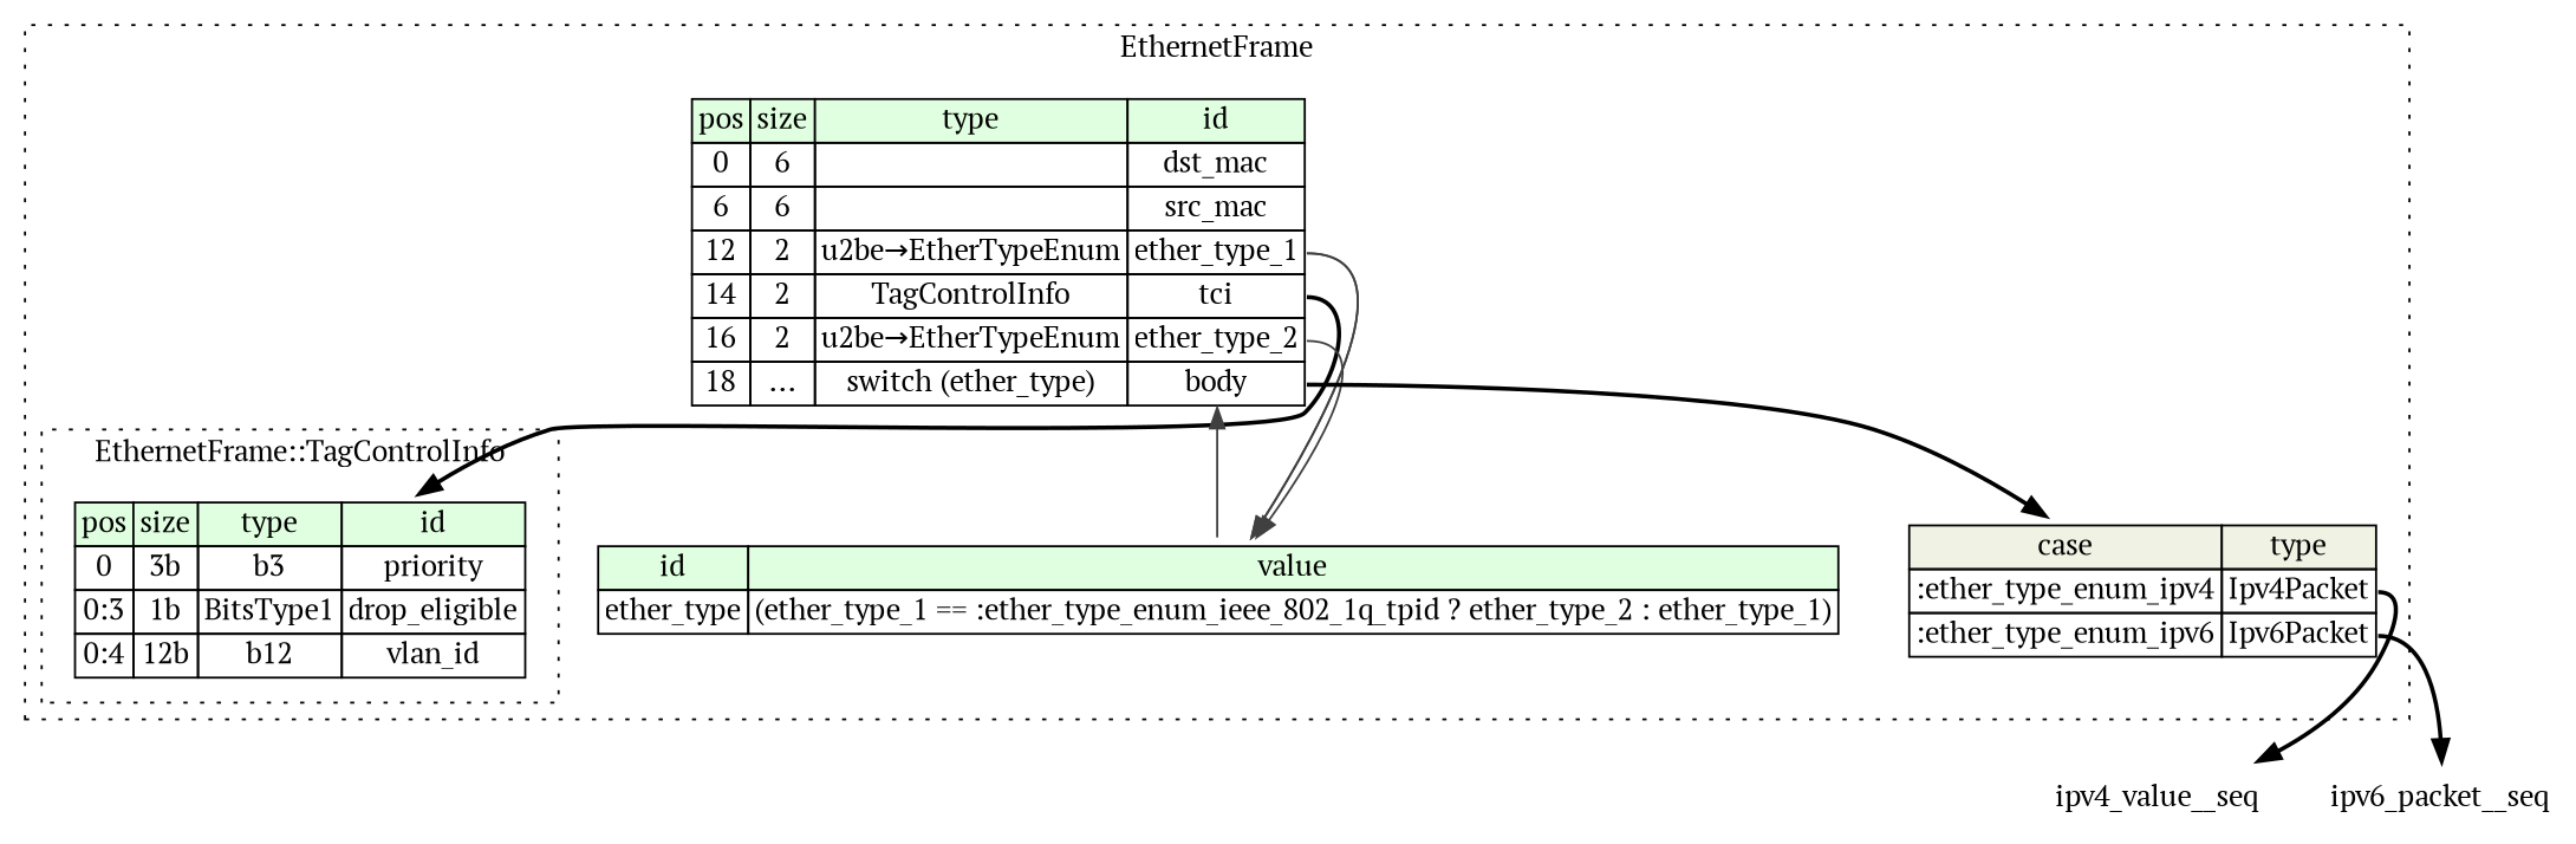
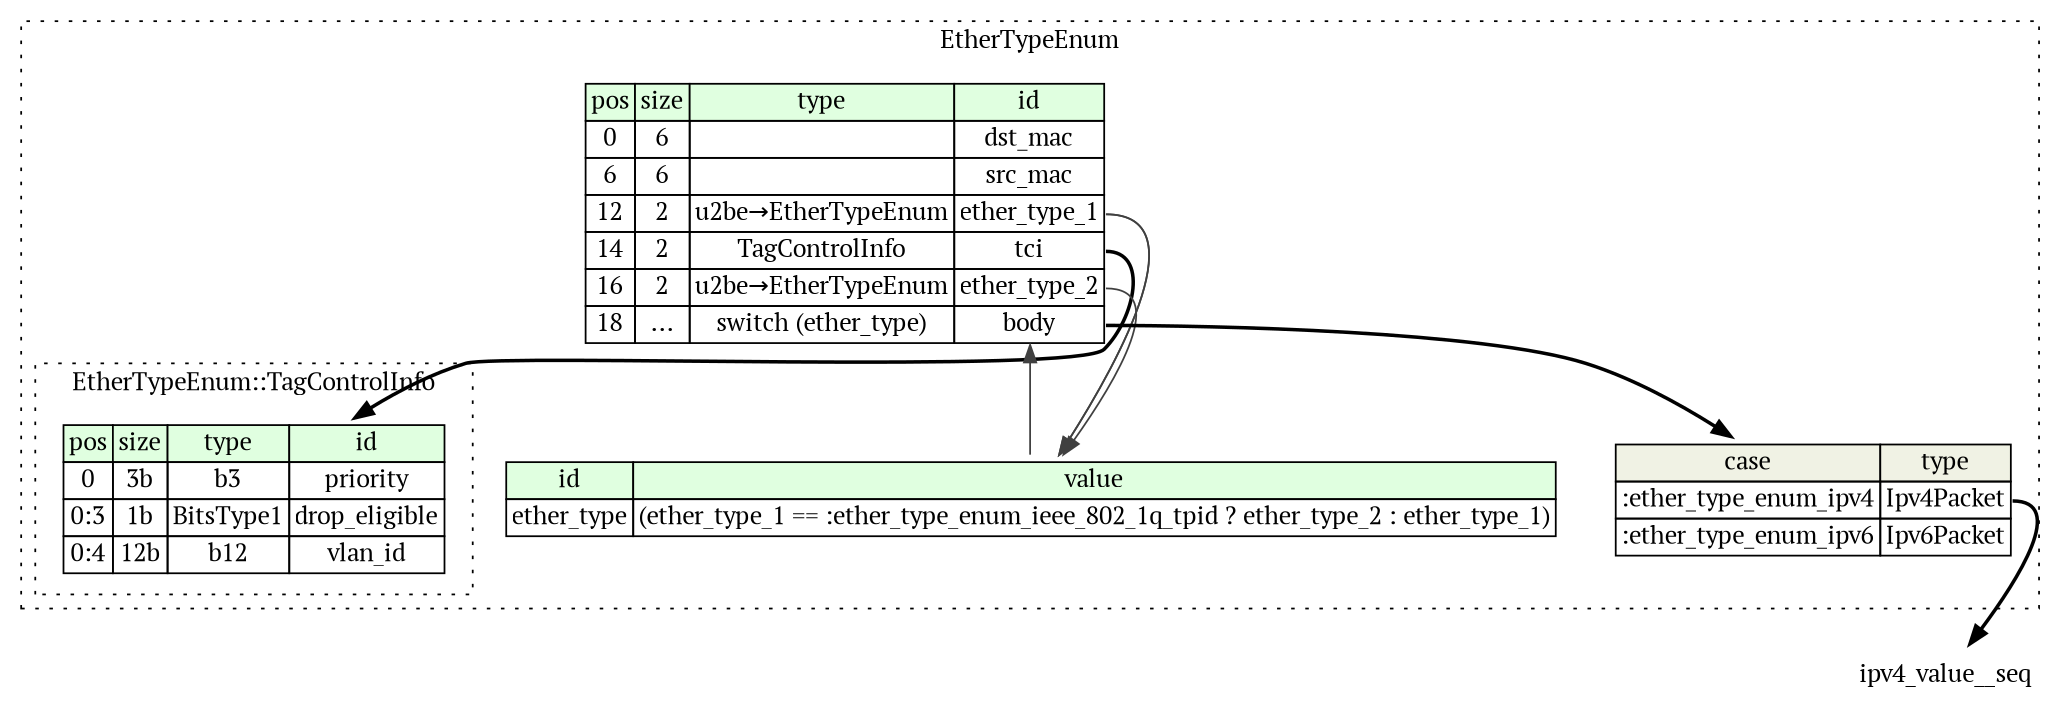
  digraph {
    fontname="PT Serif"
    rankdir=TB
    node [fontname="PT Serif" shape=plaintext]
    edge [fontname="PT Serif" tailport=ether_type_1_type]
    n1 [label=<<TABLE BORDER="0" CELLBORDER="1" CELLSPACING="0"> 				<TR><TD BGCOLOR="#E0FFE0">pos</TD><TD BGCOLOR="#E0FFE0">size</TD><TD BGCOLOR="#E0FFE0">type</TD><TD BGCOLOR="#E0FFE0">id</TD></TR> 				<TR><TD PORT="priority_pos">0</TD><TD PORT="priority_size">3b</TD><TD>b3</TD><TD PORT="priority_type">priority</TD></TR> 				<TR><TD PORT="drop_eligible_pos">0:3</TD><TD PORT="drop_eligible_size">1b</TD><TD>BitsType1</TD><TD PORT="drop_eligible_type">drop_eligible</TD></TR> 				<TR><TD PORT="vlan_id_pos">0:4</TD><TD PORT="vlan_id_size">12b</TD><TD>b12</TD><TD PORT="vlan_id_type">vlan_id</TD></TR> 			</TABLE>>]
    n2 [label=<<TABLE BORDER="0" CELLBORDER="1" CELLSPACING="0"> 			<TR><TD BGCOLOR="#E0FFE0">pos</TD><TD BGCOLOR="#E0FFE0">size</TD><TD BGCOLOR="#E0FFE0">type</TD><TD BGCOLOR="#E0FFE0">id</TD></TR> 			<TR><TD PORT="dst_mac_pos">0</TD><TD PORT="dst_mac_size">6</TD><TD></TD><TD PORT="dst_mac_type">dst_mac</TD></TR> 			<TR><TD PORT="src_mac_pos">6</TD><TD PORT="src_mac_size">6</TD><TD></TD><TD PORT="src_mac_type">src_mac</TD></TR> 			<TR><TD PORT="ether_type_1_pos">12</TD><TD PORT="ether_type_1_size">2</TD><TD>u2be→EtherTypeEnum</TD><TD PORT="ether_type_1_type">ether_type_1</TD></TR> 			<TR><TD PORT="tci_pos">14</TD><TD PORT="tci_size">2</TD><TD>TagControlInfo</TD><TD PORT="tci_type">tci</TD></TR> 			<TR><TD PORT="ether_type_2_pos">16</TD><TD PORT="ether_type_2_size">2</TD><TD>u2be→EtherTypeEnum</TD><TD PORT="ether_type_2_type">ether_type_2</TD></TR> 			<TR><TD PORT="body_pos">18</TD><TD PORT="body_size">...</TD><TD>switch (ether_type)</TD><TD PORT="body_type">body</TD></TR> 		</TABLE>>]
    n3 [label=<<TABLE BORDER="0" CELLBORDER="1" CELLSPACING="0"> 			<TR><TD BGCOLOR="#E0FFE0">id</TD><TD BGCOLOR="#E0FFE0">value</TD></TR> 			<TR><TD>ether_type</TD><TD>(ether_type_1 == :ether_type_enum_ieee_802_1q_tpid ? ether_type_2 : ether_type_1)</TD></TR> 		</TABLE>>]
    n4 [label=<<TABLE BORDER="0" CELLBORDER="1" CELLSPACING="0"> 	<TR><TD BGCOLOR="#F0F2E4">case</TD><TD BGCOLOR="#F0F2E4">type</TD></TR> 	<TR><TD>:ether_type_enum_ipv4</TD><TD PORT="case0">Ipv4Packet</TD></TR> 	<TR><TD>:ether_type_enum_ipv6</TD><TD PORT="case1">Ipv6Packet</TD></TR> </TABLE>>]
    n5 [label=ipv4_value__seq]
-   ipv6_packet__seq
    subgraph cluster_1 {
-     label=EthernetFrame
+     label=EtherTypeEnum
      style=dotted
      n2
      n3
      n4
      subgraph cluster_2 {
-       label="EthernetFrame::TagControlInfo"
+       label="EtherTypeEnum::TagControlInfo"
        style=dotted
        n1
      }
    }
    n2 -> n1 [style=bold tailport=tci_type]
    n2 -> n3 [color="#404040"]
    n2 -> n3 [color="#404040" tailport=ether_type_2_type]
    n2 -> n3 [color="#404040"]
    n2 -> n4 [style=bold tailport=body_type]
    n3 -> n2 [color="#404040" headport=body_type tailport=ether_type_type]
    n4 -> n5 [style=bold tailport=case0]
-   n4 -> ipv6_packet__seq [style=bold tailport=case1]
  }
